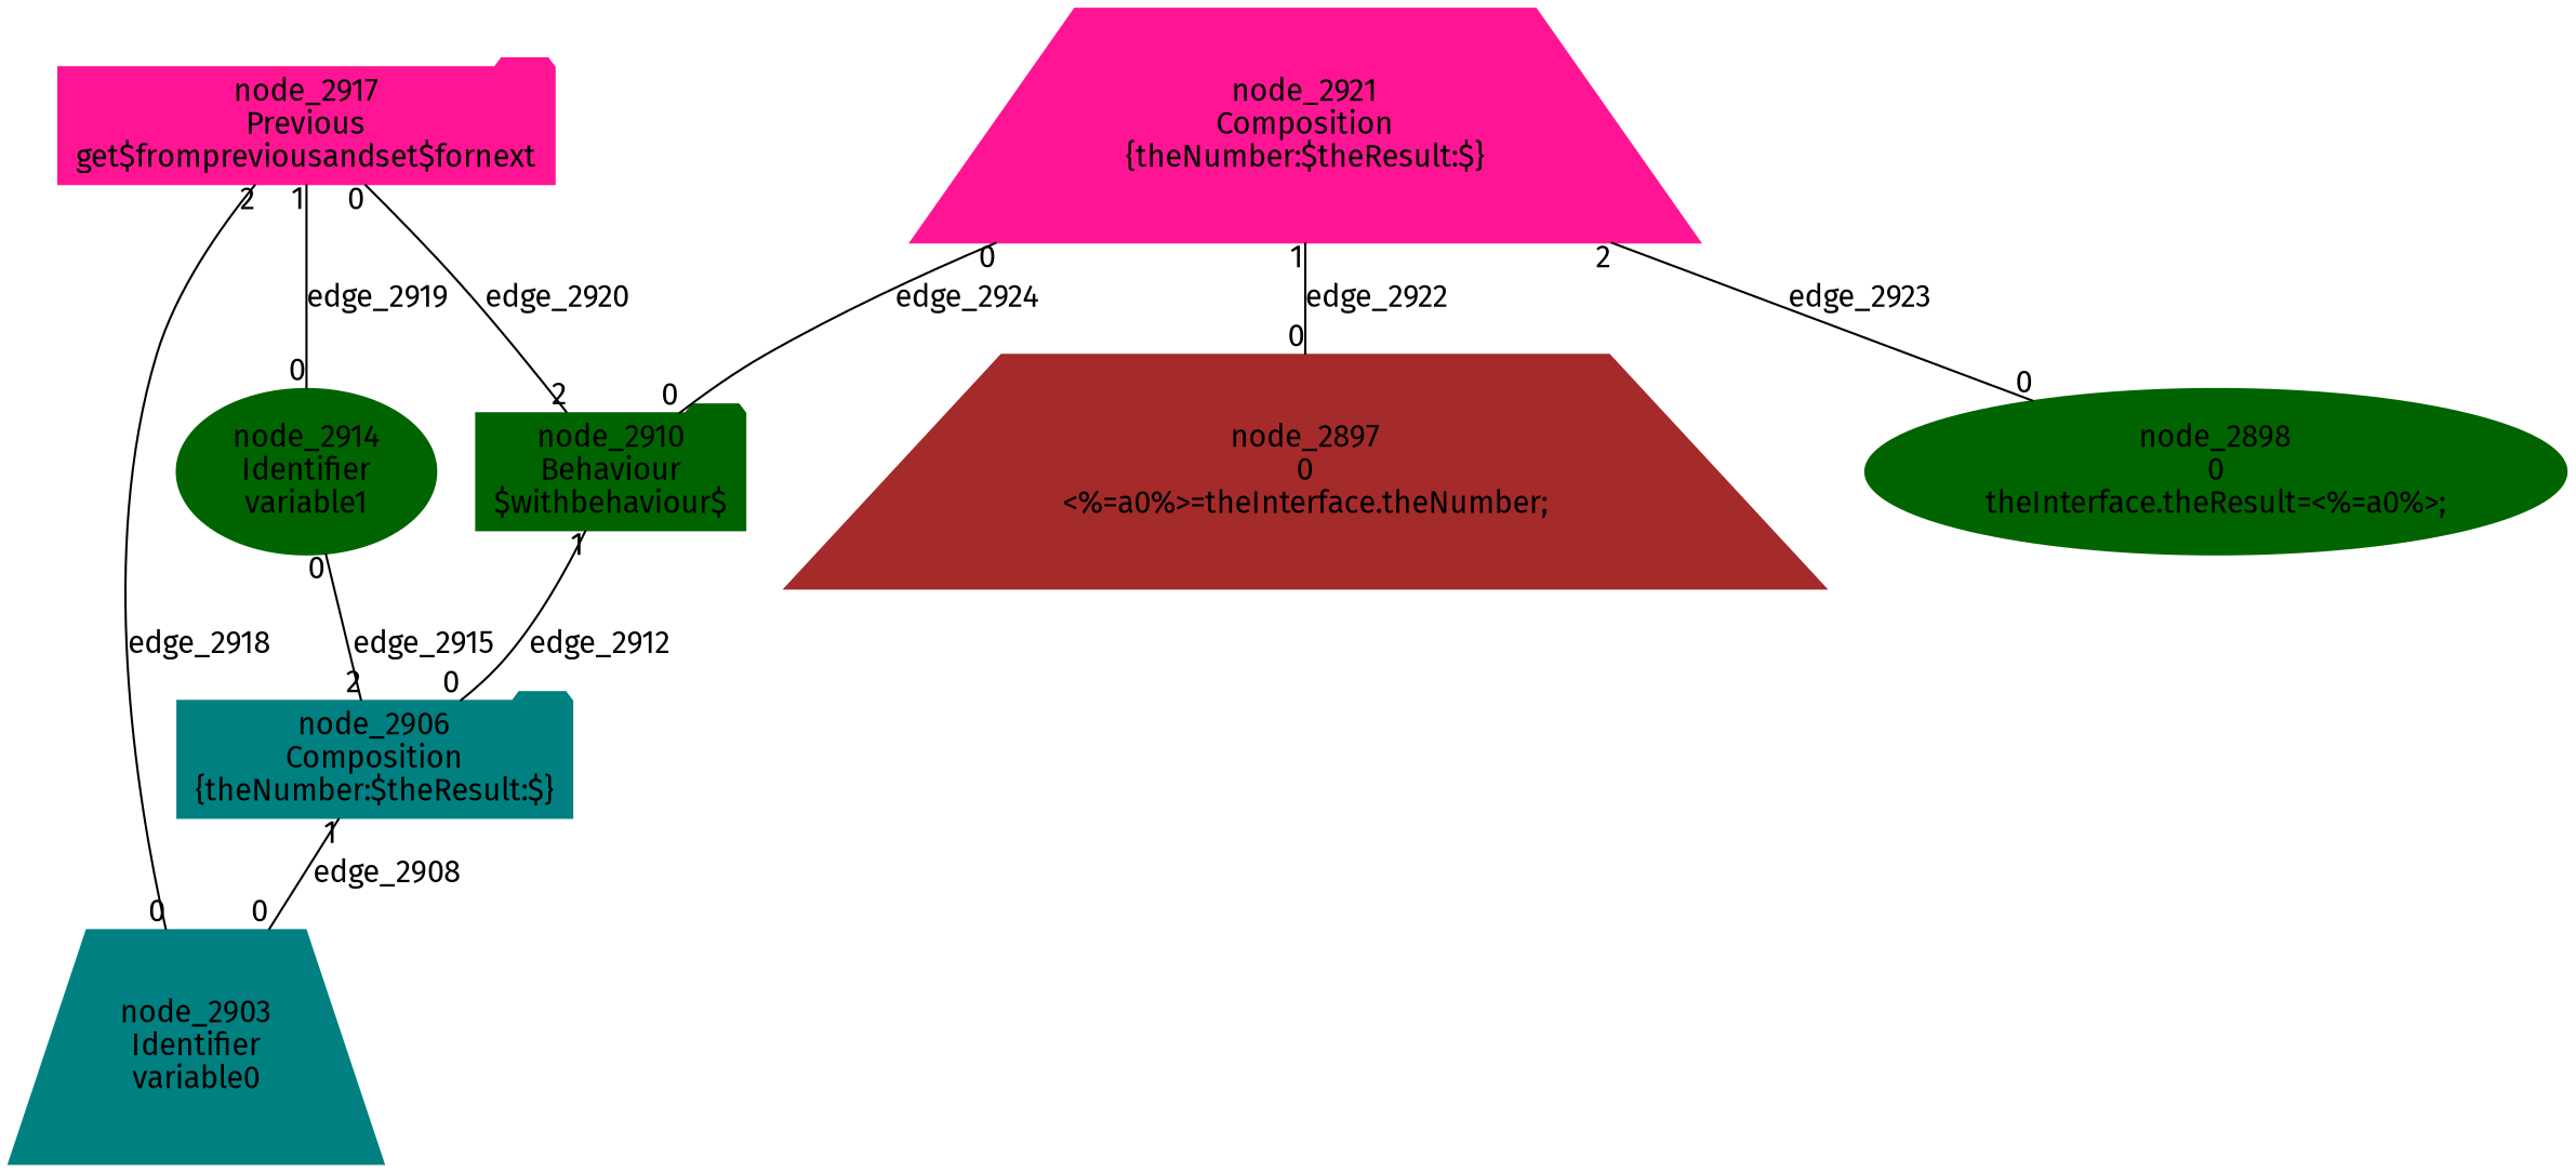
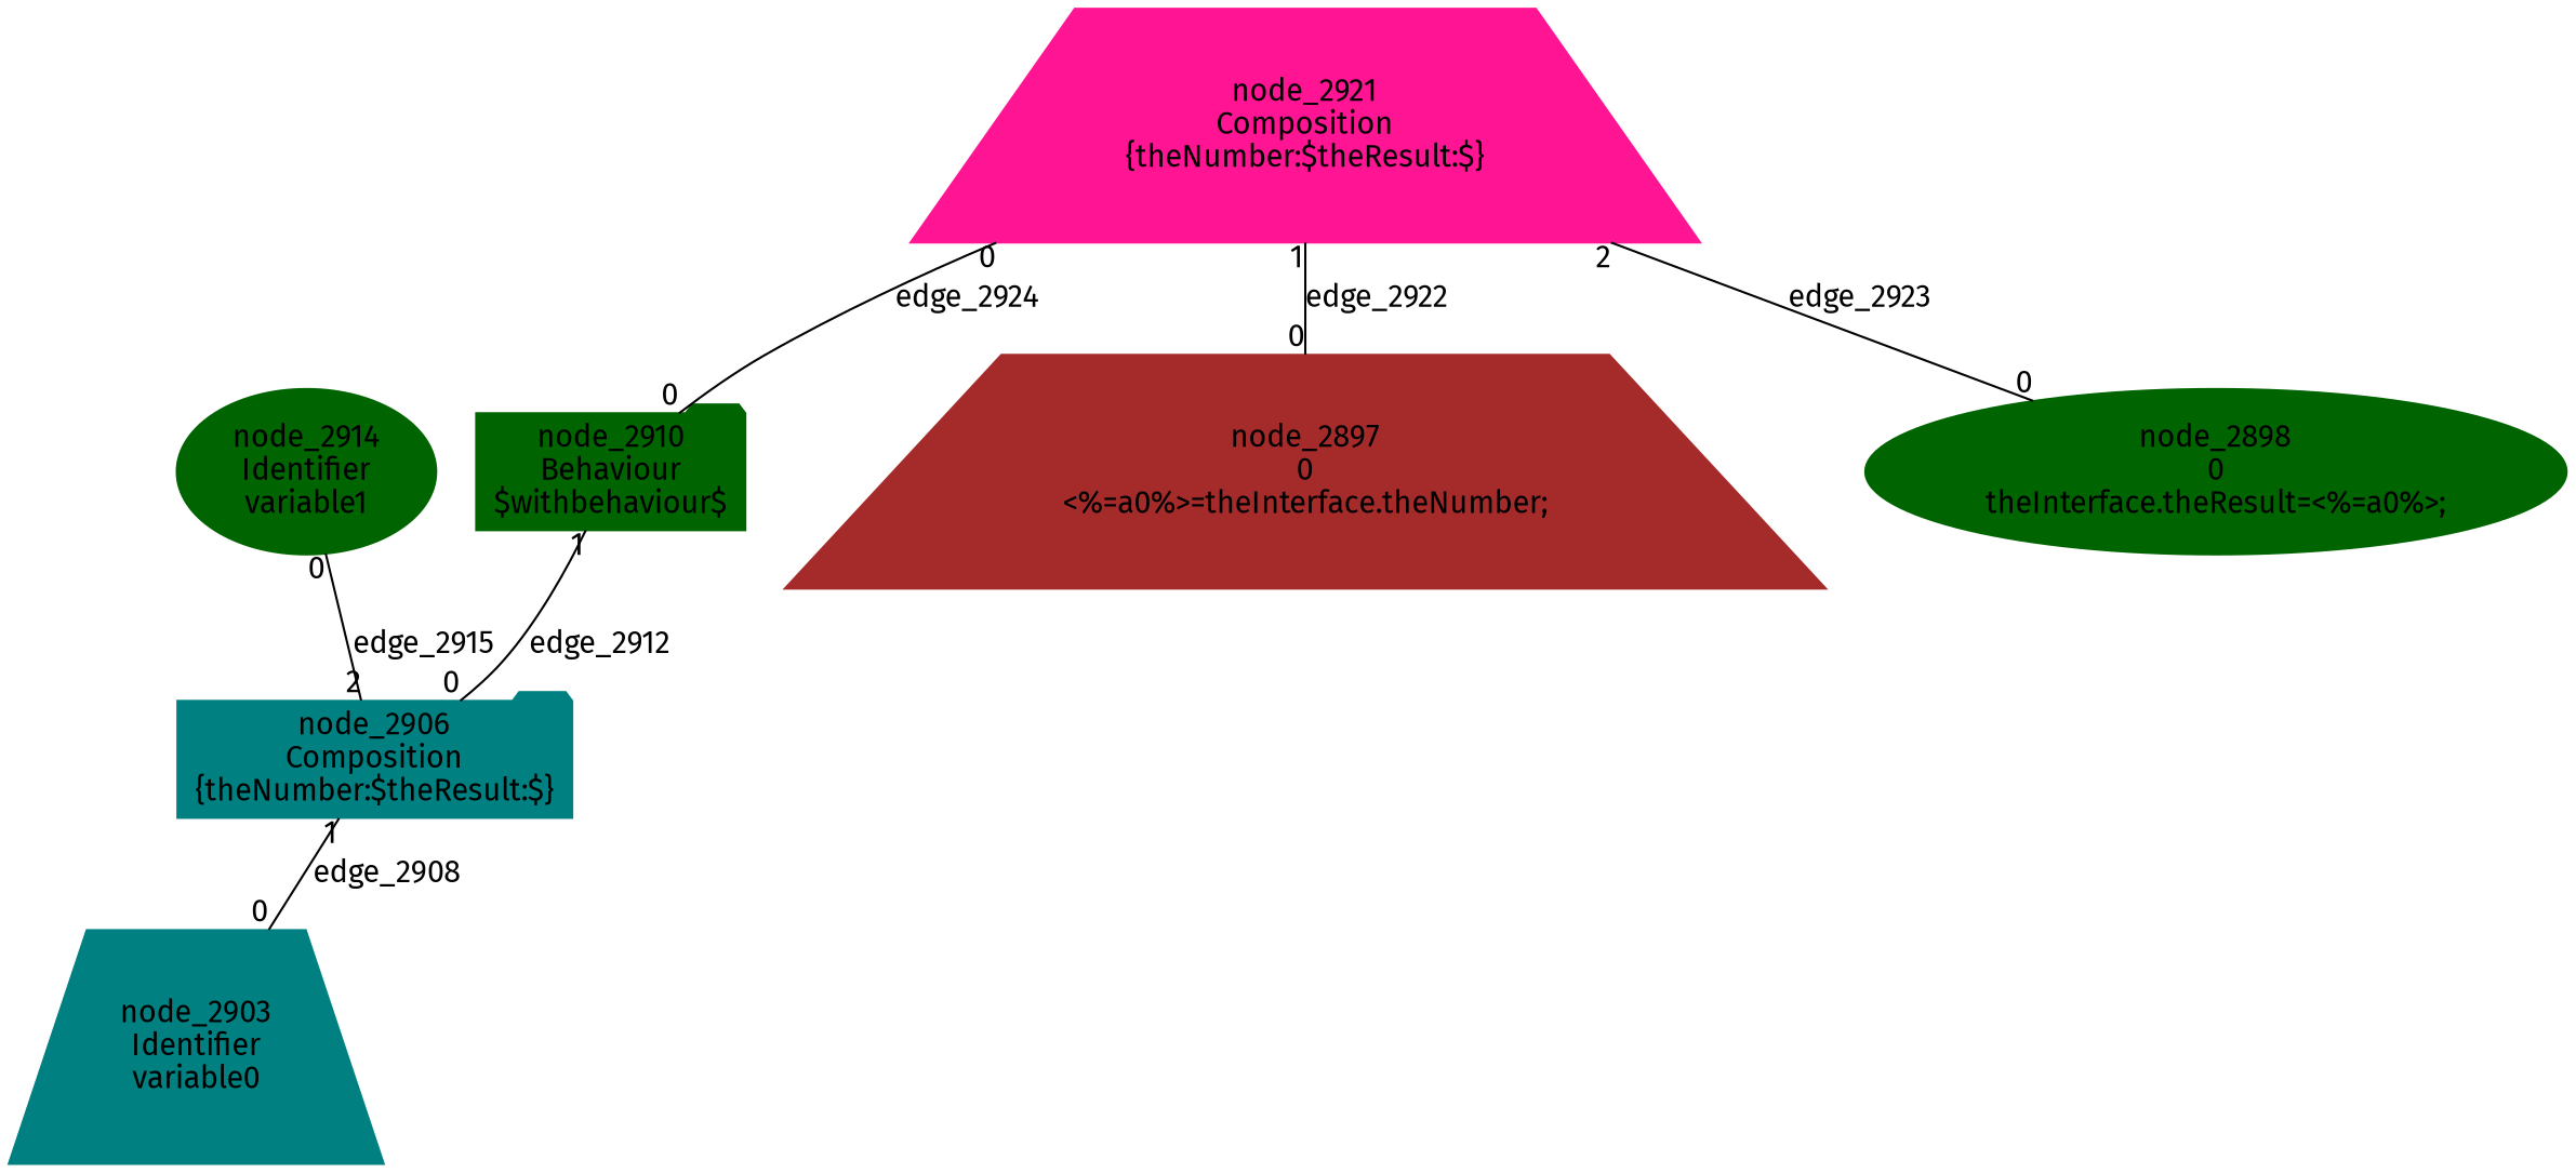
  digraph {
    fontname="Fira Sans"
    node [color=darkgreen shape=trapezium style=filled fontname="Fira Sans"]
    edge [arrowHead=none dir=none fontname="Fira Sans" headlabel=0 taillabel=1]
    n1 [color=teal label="node_2903\nIdentifier\nvariable0"]
    n2 [color=teal label="node_2906\nComposition\n{theNumber:$theResult:$}" shape=folder]
    n3 [label="node_2910\nBehaviour\n$withbehaviour$" shape=folder]
    n4 [label="node_2914\nIdentifier\nvariable1" shape=ellipse]
-   n5 [color=deeppink label="node_2917\nPrevious\nget$frompreviousandset$fornext" shape=folder]
    n6 [color=deeppink label="node_2921\nComposition\n{theNumber:$theResult:$}"]
    n7 [color=brown label="node_2897\n0\n<%=a0%>=theInterface.theNumber;\n"]
    n8 [label="node_2898\n0\ntheInterface.theResult=<%=a0%>;\n" shape=ellipse]
    n2 -> n1 [label=edge_2908]
    n3 -> n2 [label=edge_2912]
    n4 -> n2 [headlabel=2 label=edge_2915 taillabel=0]
-   n5 -> n1 [label=edge_2918 taillabel=2]
-   n5 -> n3 [headlabel=2 label=edge_2920 taillabel=0]
-   n5 -> n4 [label=edge_2919]
    n6 -> n3 [label=edge_2924 taillabel=0]
    n6 -> n7 [label=edge_2922]
    n6 -> n8 [label=edge_2923 taillabel=2]
  }
